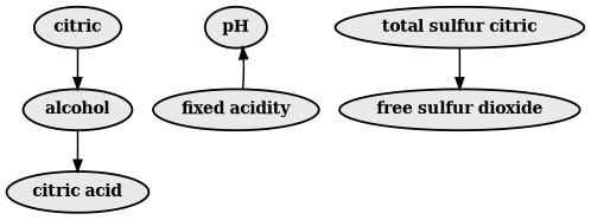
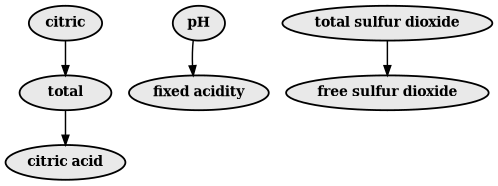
  digraph {
    node [fillcolor="#E9E9E9" fontname="times-bold" fontsize=14 penwidth=1.875 style=filled]
    edge [penwidth=1.5]
    n1 [label=citric]
-   alcohol
+   alcohol [label=total]
    "citric acid"
    pH
    "fixed acidity"
-   "total sulfur dioxide" [label="total sulfur citric"]
+   "total sulfur dioxide"
    "free sulfur dioxide"
    n1 -> alcohol
    alcohol -> "citric acid"
-   "fixed acidity" -> pH
+   pH -> "fixed acidity"
    "total sulfur dioxide" -> "free sulfur dioxide"
  }
